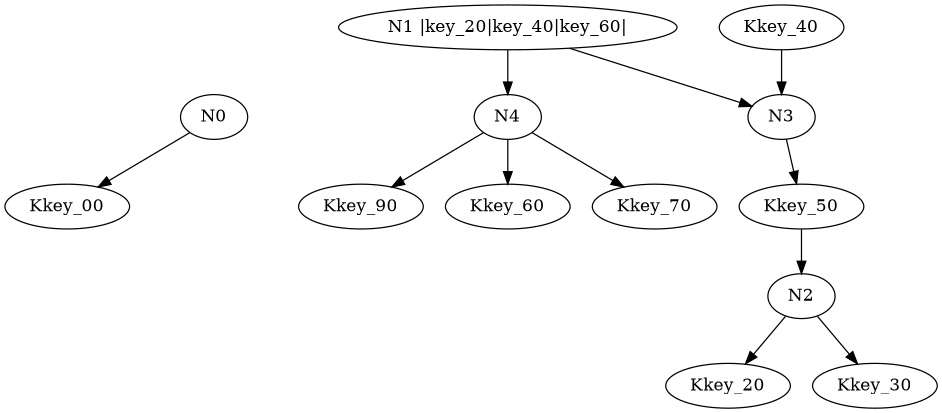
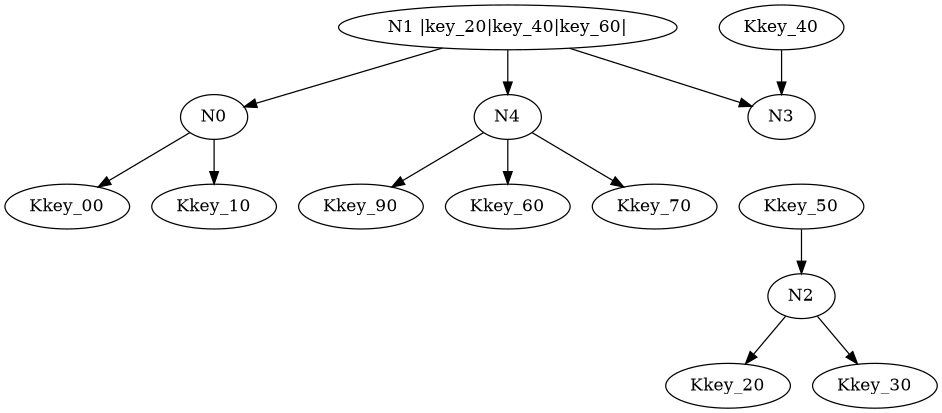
  digraph {
    n1 [label="N1 |key_20|key_40|key_60|"]
    N0
    N3
    N4
    Kkey_00
+   Kkey_10
    N2
    Kkey_20
    Kkey_30
    Kkey_50
    Kkey_60
    Kkey_70
    Kkey_90
    Kkey_40
+   n1 -> N0
    n1 -> N3
    n1 -> N4
    N0 -> Kkey_00
-   N3 -> Kkey_50
+   N0 -> Kkey_10
    N4 -> Kkey_60
    N4 -> Kkey_70
    N4 -> Kkey_90
    N2 -> Kkey_20
    N2 -> Kkey_30
    Kkey_50 -> N2
    Kkey_40 -> N3
  }
